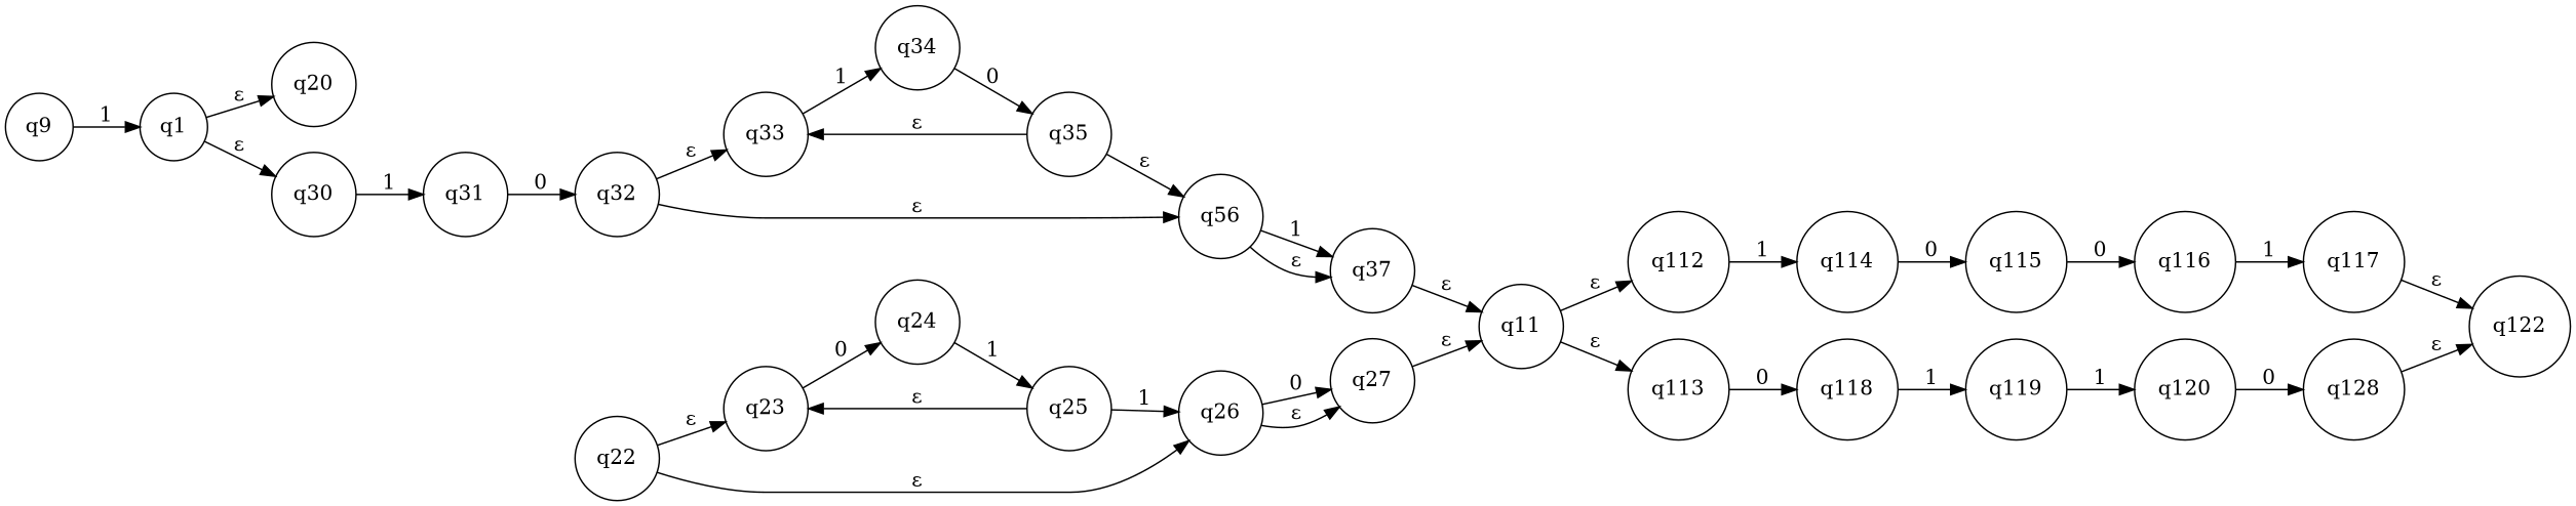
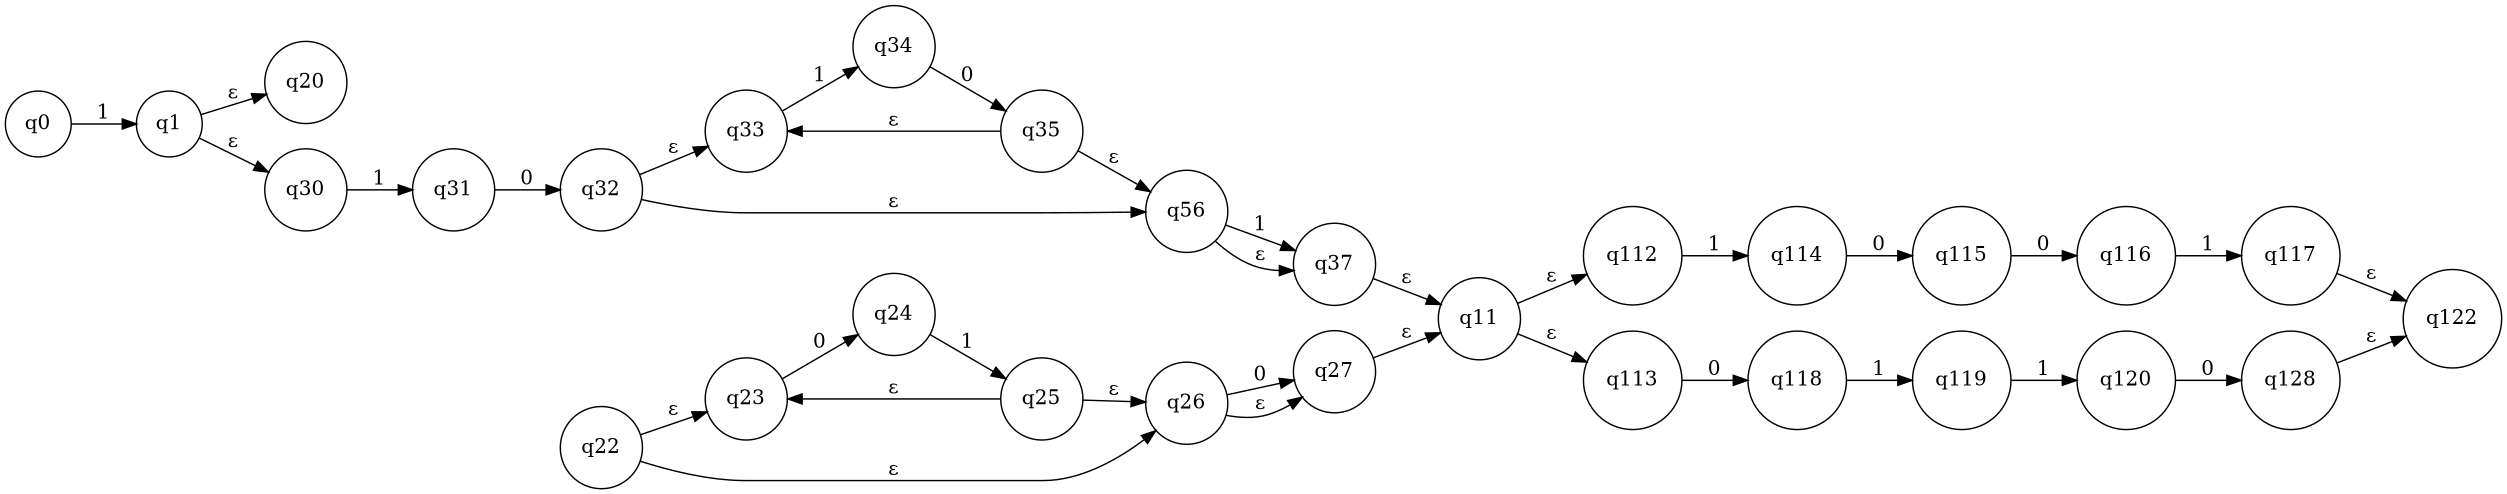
  digraph {
    rankdir=LR
    node [shape=circle]
-   q0 [label=q9]
+   q0
    q1
    q20
    q30
    q31
    q32
    q22
    q23
    q26
    q24
    q27
    q25
    q11
    q112
    q113
    q33
    n17 [label=q56]
    q34
    q37
    q35
    q114
    q118
    q115
    q119
    q116
    q117
    q122
    q120
    n29 [label=q128]
    q0 -> q1 [label=1]
    q1 -> q20 [label="ɛ"]
    q1 -> q30 [label="ɛ"]
    q30 -> q31 [label=1]
    q31 -> q32 [label=0]
    q32 -> q33 [label="ɛ"]
    q32 -> n17 [label="ɛ"]
    q22 -> q23 [label="ɛ"]
    q22 -> q26 [label="ɛ"]
    q23 -> q24 [label=0]
    q26 -> q27 [label=0]
    q26 -> q27 [label="ɛ"]
    q24 -> q25 [label=1]
    q27 -> q11 [label="ɛ"]
    q25 -> q23 [label="ɛ"]
-   q25 -> q26 [label=1]
+   q25 -> q26 [label="ɛ"]
    q11 -> q112 [label="ɛ"]
    q11 -> q113 [label="ɛ"]
    q112 -> q114 [label=1]
    q113 -> q118 [label=0]
    q33 -> q34 [label=1]
    n17 -> q37 [label=1]
    n17 -> q37 [label="ɛ"]
    q34 -> q35 [label=0]
    q37 -> q11 [label="ɛ"]
    q35 -> q33 [label="ɛ"]
    q35 -> n17 [label="ɛ"]
    q114 -> q115 [label=0]
    q118 -> q119 [label=1]
    q115 -> q116 [label=0]
    q119 -> q120 [label=1]
    q116 -> q117 [label=1]
    q117 -> q122 [label="ɛ"]
    q120 -> n29 [label=0]
    n29 -> q122 [label="ɛ"]
  }
